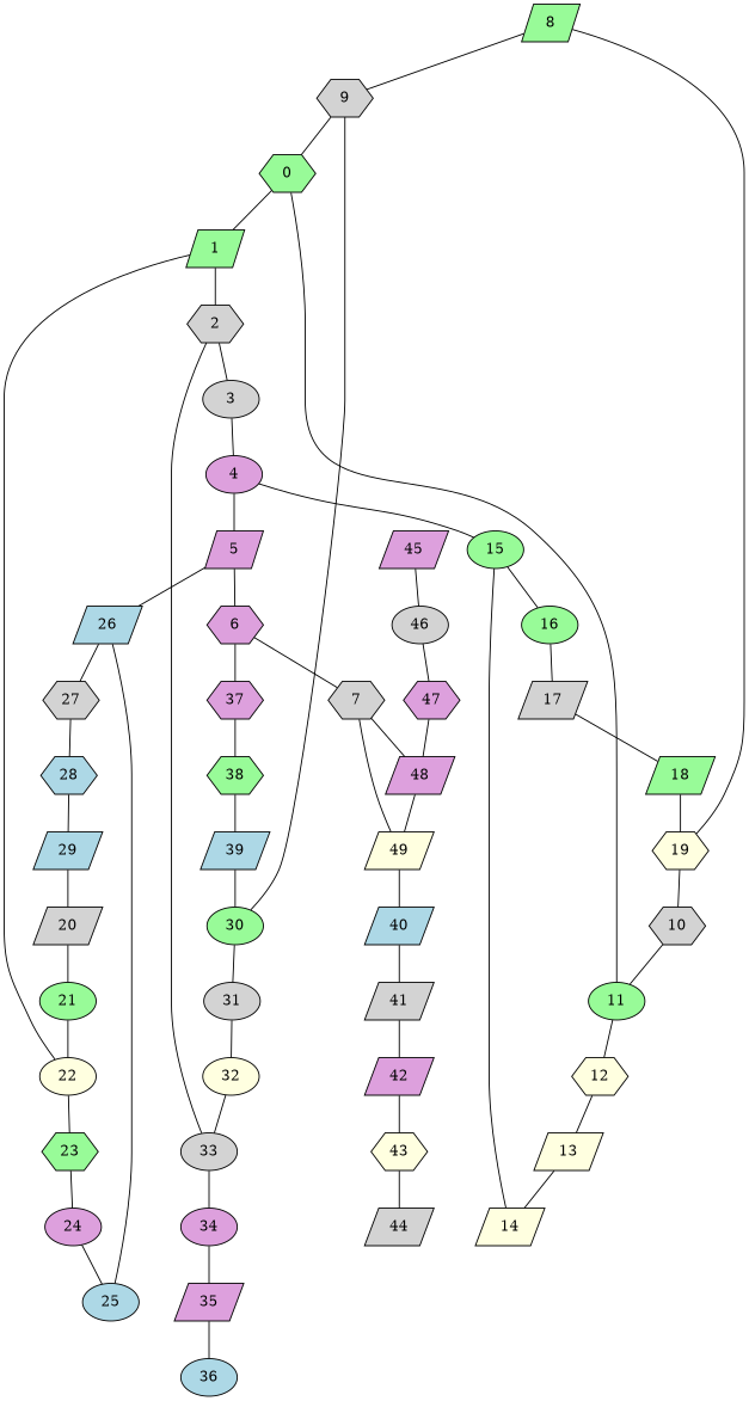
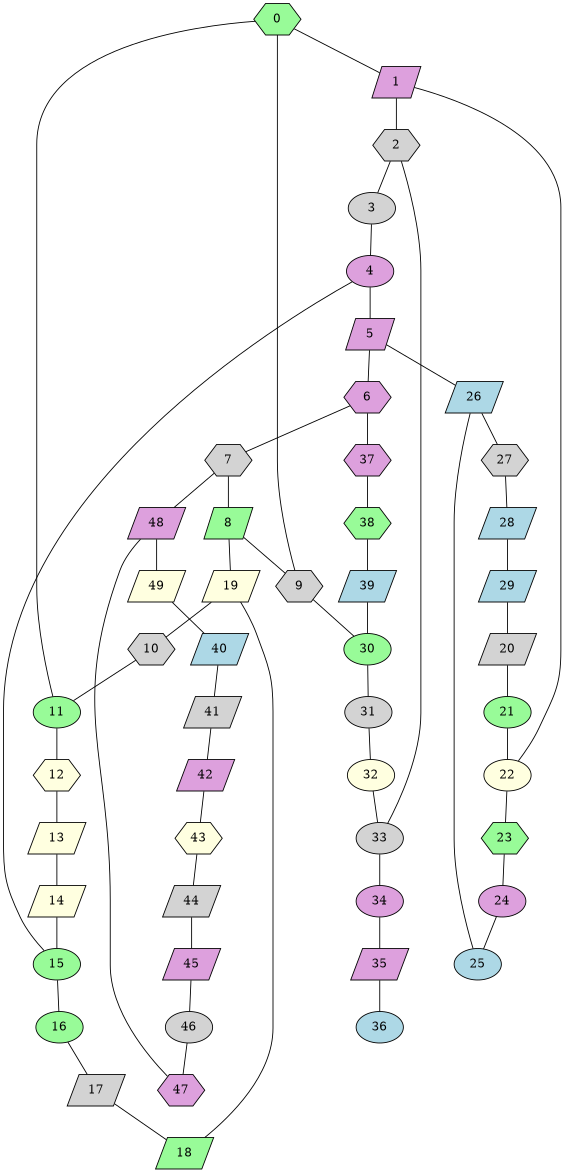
  graph {
    node [fillcolor=lightgrey shape=parallelogram style=filled]
    0 [fillcolor=palegreen shape=hexagon]
-   1 [fillcolor=palegreen]
+   1 [fillcolor=plum]
    11 [fillcolor=palegreen shape=ellipse]
    2 [shape=hexagon]
    22 [fillcolor=lightyellow shape=ellipse]
    12 [fillcolor=lightyellow shape=hexagon]
    3 [shape=ellipse]
    33 [shape=ellipse]
    23 [fillcolor=palegreen shape=hexagon]
    4 [fillcolor=plum shape=ellipse]
    34 [fillcolor=plum shape=ellipse]
    5 [fillcolor=plum]
    15 [fillcolor=palegreen shape=ellipse]
    45 [fillcolor=plum]
    44
    6 [fillcolor=plum shape=hexagon]
    26 [fillcolor=lightblue]
    16 [fillcolor=palegreen shape=ellipse]
    7 [shape=hexagon]
    37 [fillcolor=plum shape=hexagon]
    27 [shape=hexagon]
    8 [fillcolor=palegreen]
    48 [fillcolor=plum]
    38 [fillcolor=palegreen shape=hexagon]
    9 [shape=hexagon]
-   19 [fillcolor=lightyellow shape=hexagon]
+   19 [fillcolor=lightyellow]
    49 [fillcolor=lightyellow]
    30 [fillcolor=palegreen shape=ellipse]
    10 [shape=hexagon]
    31 [shape=ellipse]
    13 [fillcolor=lightyellow]
    14 [fillcolor=lightyellow]
    17
    18 [fillcolor=palegreen]
    21 [fillcolor=palegreen shape=ellipse]
    20
    24 [fillcolor=plum shape=ellipse]
    25 [fillcolor=lightblue shape=ellipse]
-   28 [fillcolor=lightblue shape=hexagon]
+   28 [fillcolor=lightblue]
    29 [fillcolor=lightblue]
    32 [fillcolor=lightyellow shape=ellipse]
    35 [fillcolor=plum]
    36 [fillcolor=lightblue shape=ellipse]
    39 [fillcolor=lightblue]
    40 [fillcolor=lightblue]
    41
    42 [fillcolor=plum]
    43 [fillcolor=lightyellow shape=hexagon]
    46 [shape=ellipse]
    47 [fillcolor=plum shape=hexagon]
    0 -- 1
    0 -- 11
    1 -- 2
    1 -- 22
    11 -- 12
    2 -- 3
    2 -- 33
    22 -- 23
    12 -- 13
    3 -- 4
    33 -- 34
    23 -- 24
    4 -- 5
    4 -- 15
    34 -- 35
    5 -- 6
    5 -- 26
    15 -- 16
    45 -- 46
+   44 -- 45
    6 -- 7
    6 -- 37
    26 -- 27
    16 -- 17
-   7 -- 49
+   7 -- 8
    7 -- 48
    37 -- 38
    27 -- 28
    8 -- 9
    8 -- 19
    48 -- 49
    38 -- 39
    9 -- 0
    9 -- 30
    19 -- 10
    49 -- 40
    30 -- 31
    10 -- 11
    31 -- 32
    13 -- 14
    14 -- 15
    17 -- 18
    18 -- 19
    21 -- 22
    20 -- 21
    24 -- 25
    25 -- 26
    28 -- 29
    29 -- 20
    32 -- 33
    35 -- 36
    39 -- 30
    40 -- 41
    41 -- 42
    42 -- 43
    43 -- 44
    46 -- 47
    47 -- 48
  }
